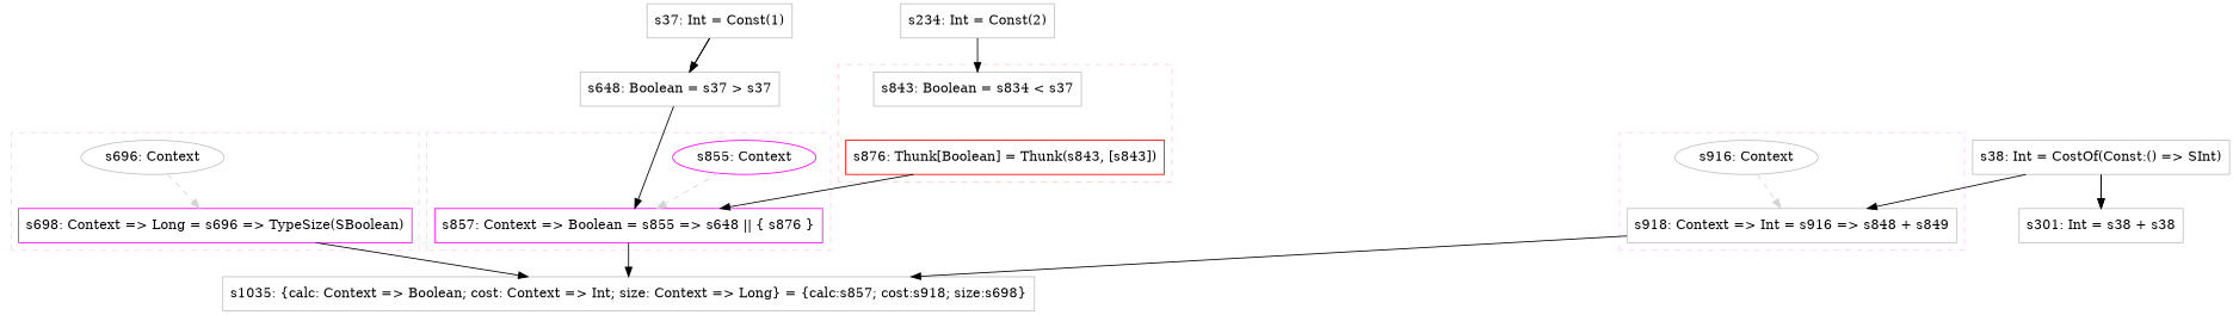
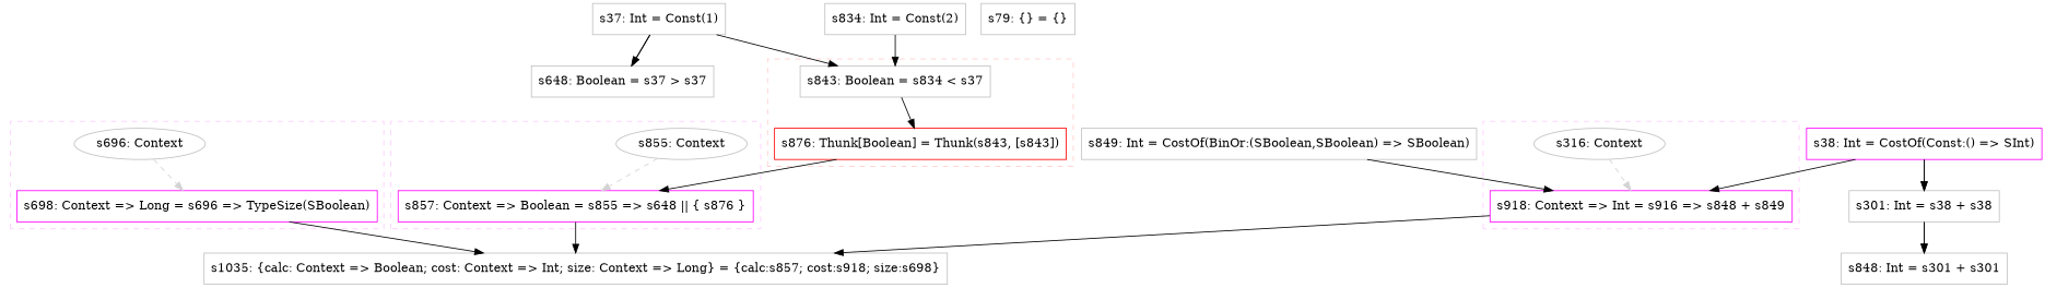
  digraph {
    concentrate=true
    node [color=gray fillcolor=white shape=box style=filled]
    edge [style=solid]
    n1 [color=red label="s876: Thunk[Boolean] = Thunk(s843, [s843])"]
    n2 [label="s843: Boolean = s834 < s37"]
-   n3 [color=magenta label="s855: Context" shape=oval]
+   n3 [label="s855: Context" shape=oval]
    n4 [color=magenta label="s857: Context => Boolean = s855 => s648 || { s876 }"]
-   n5 [label="s916: Context" shape=oval]
-   n6 [label="s918: Context => Int = s916 => s848 + s849"]
+   n5 [label="s316: Context" shape=oval]
+   n6 [color=magenta label="s918: Context => Int = s916 => s848 + s849"]
    n7 [label="s696: Context" shape=oval]
    n8 [color=magenta label="s698: Context => Long = s696 => TypeSize(SBoolean)"]
    n9 [label="s1035: {calc: Context => Boolean; cost: Context => Int; size: Context => Long} = {calc:s857; cost:s918; size:s698}"]
    n10 [label="s37: Int = Const(1)"]
    n11 [label="s648: Boolean = s37 > s37"]
-   n12 [label="s234: Int = Const(2)"]
-   n13 [label="s38: Int = CostOf(Const:() => SInt)"]
+   n12 [label="s834: Int = Const(2)"]
+   n13 [color=magenta label="s38: Int = CostOf(Const:() => SInt)"]
    n14 [label="s301: Int = s38 + s38"]
+   n15 [label="s848: Int = s301 + s301"]
+   n16 [label="s849: Int = CostOf(BinOr:(SBoolean,SBoolean) => SBoolean)"]
+   n17 [label="s79: {} = {}"]
    subgraph cluster_1 {
      color="#FFCCCC"
      style=dashed
      n2
      subgraph sub_2 {
        color="#FFCCCC"
        rank=sink
        style=dashed
        n1
      }
    }
    subgraph cluster_3 {
      color="#FFCCFF"
      style=dashed
      subgraph sub_4 {
        color="#FFCCFF"
        rank=source
        style=dashed
        n3
      }
      subgraph sub_5 {
        color="#FFCCFF"
        rank=sink
        style=dashed
        n4
      }
    }
    subgraph cluster_6 {
      color="#FFCCFF"
      style=dashed
      subgraph sub_7 {
        color="#FFCCFF"
        rank=source
        style=dashed
        n5
      }
      subgraph sub_8 {
        color="#FFCCFF"
        rank=sink
        style=dashed
        n6
      }
    }
    subgraph cluster_9 {
      color="#FFCCFF"
      style=dashed
      subgraph sub_10 {
        color="#FFCCFF"
        rank=source
        style=dashed
        n7
      }
      subgraph sub_11 {
        color="#FFCCFF"
        rank=sink
        style=dashed
        n8
      }
    }
    n1 -> n4
+   n2 -> n1
    n3 -> n4 [color=lightgray style=dashed weight=0]
    n4 -> n9
    n5 -> n6 [color=lightgray style=dashed weight=0]
    n6 -> n9
    n7 -> n8 [color=lightgray style=dashed weight=0]
    n8 -> n9
+   n10 -> n2
    n10 -> n11
    n10 -> n11
-   n11 -> n4
    n12 -> n2
    n13 -> n6
    n13 -> n14
    n13 -> n14
+   n14 -> n15
+   n14 -> n15
+   n16 -> n6
  }
